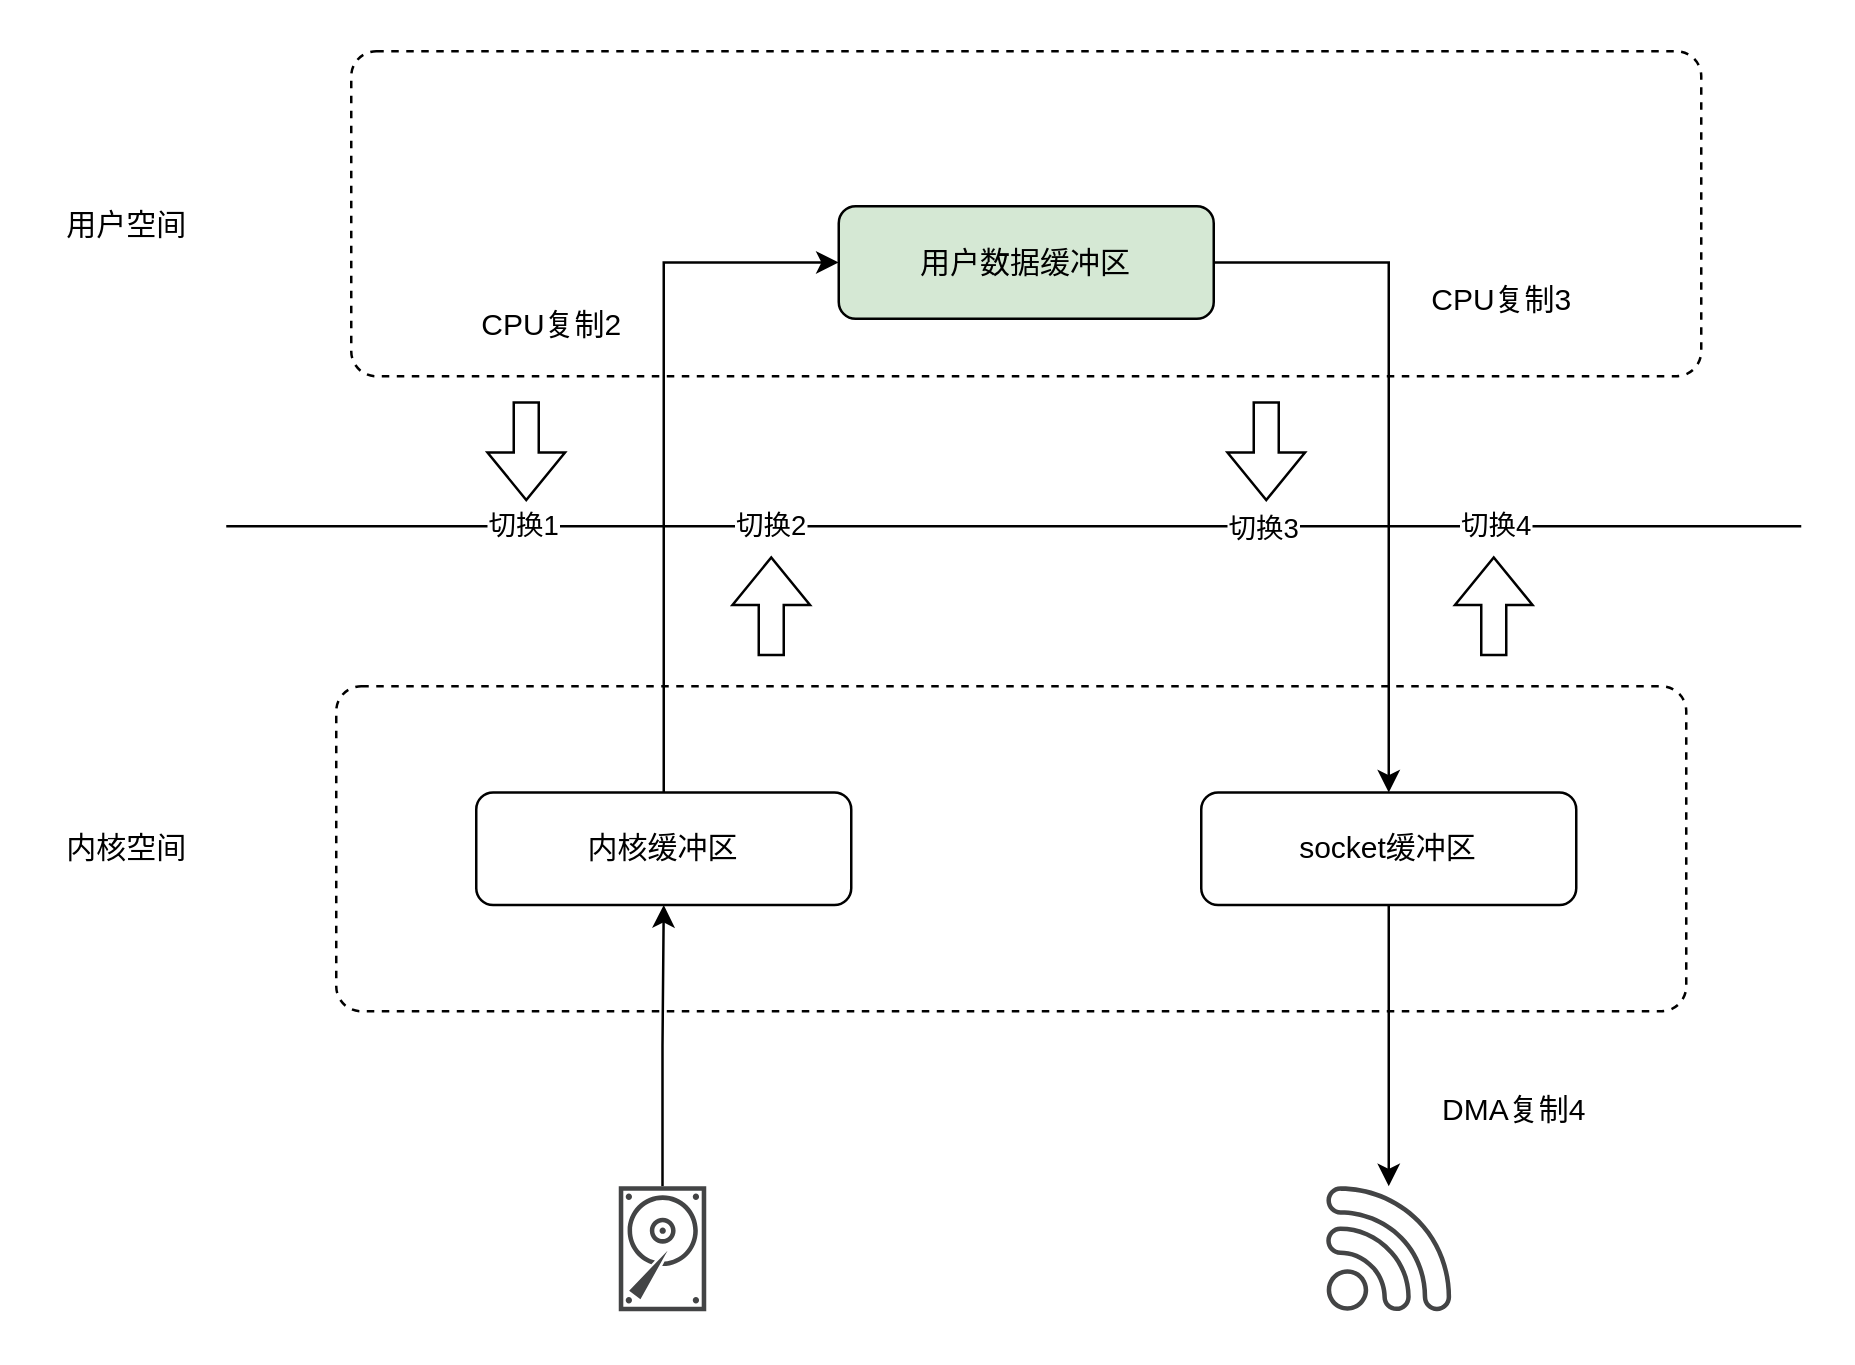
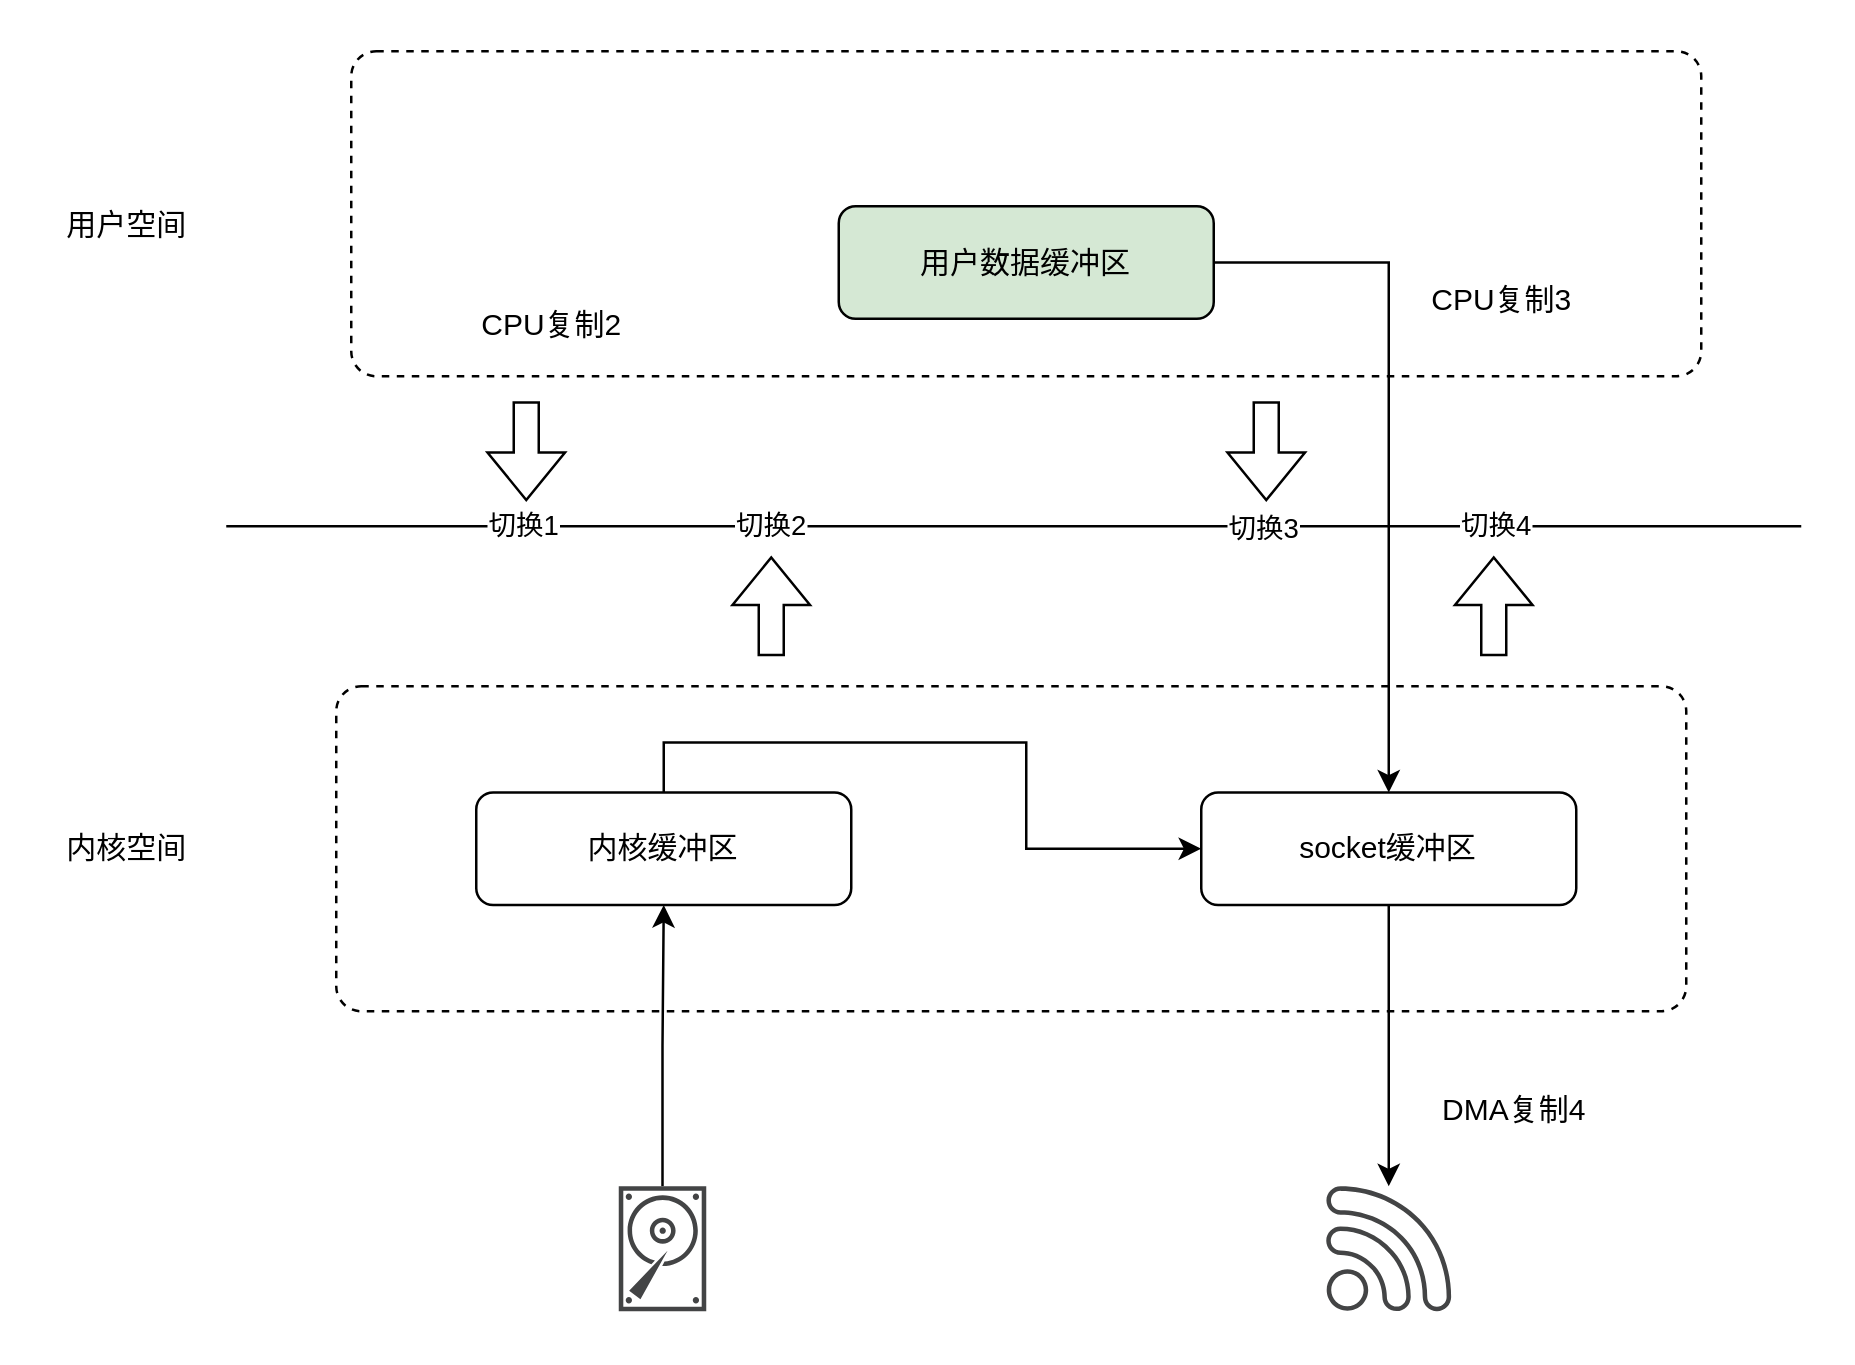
  <mxCell id="0" />
  <mxCell id="1" parent="0" />
  <mxCell id="2" value="" style="html=1;align=center;verticalAlign=top;rounded=1;absoluteArcSize=1;arcSize=20;dashed=1;" vertex="1" parent="1"><mxGeometry x="140" y="20" width="540" height="130" as="geometry" /></mxCell>
  <mxCell id="3" value="" style="html=1;align=center;verticalAlign=top;rounded=1;absoluteArcSize=1;arcSize=20;dashed=1;" vertex="1" parent="1"><mxGeometry x="134" y="274" width="540" height="130" as="geometry" /></mxCell>
  <mxCell id="4" value="" style="endArrow=none;html=1;rounded=0;" edge="1" parent="1"><mxGeometry width="50" height="50" relative="1" as="geometry"><mxPoint x="90" y="210" as="sourcePoint" /><mxPoint x="720" y="210" as="targetPoint" /></mxGeometry></mxCell>
  <mxCell id="5" value="切换1" style="edgeLabel;html=1;align=center;verticalAlign=middle;resizable=0;points=[];fontColor=#000000;" vertex="1" connectable="0" parent="4"><mxGeometry x="-0.625" y="1" relative="1" as="geometry"><mxPoint as="offset" /></mxGeometry></mxCell>
  <mxCell id="6" value="切换2" style="edgeLabel;html=1;align=center;verticalAlign=middle;resizable=0;points=[];fontColor=#000000;" vertex="1" connectable="0" parent="4"><mxGeometry x="-0.311" y="1" relative="1" as="geometry"><mxPoint as="offset" /></mxGeometry></mxCell>
  <mxCell id="7" value="切换3" style="edgeLabel;html=1;align=center;verticalAlign=middle;resizable=0;points=[];fontColor=#000000;" vertex="1" connectable="0" parent="4"><mxGeometry x="0.314" relative="1" as="geometry"><mxPoint as="offset" /></mxGeometry></mxCell>
  <mxCell id="8" value="切换4" style="edgeLabel;html=1;align=center;verticalAlign=middle;resizable=0;points=[];fontColor=#000000;" vertex="1" connectable="0" parent="4"><mxGeometry x="0.61" y="1" relative="1" as="geometry"><mxPoint as="offset" /></mxGeometry></mxCell>
  <mxCell id="9" value="用户空间" style="text;html=1;align=center;verticalAlign=middle;resizable=0;points=[];autosize=1;strokeColor=none;fillColor=none;" vertex="1" parent="1"><mxGeometry x="20" y="80" width="60" height="20" as="geometry" /></mxCell>
  <mxCell id="10" value="内核空间" style="text;html=1;align=center;verticalAlign=middle;resizable=0;points=[];autosize=1;strokeColor=none;fillColor=none;" vertex="1" parent="1"><mxGeometry x="20" y="329" width="60" height="20" as="geometry" /></mxCell>
  <mxCell id="11" style="edgeStyle=orthogonalEdgeStyle;rounded=0;orthogonalLoop=1;jettySize=auto;html=1;exitX=1;exitY=0.5;exitDx=0;exitDy=0;" edge="1" parent="1" source="12" target="16"><mxGeometry relative="1" as="geometry" /></mxCell>
  <mxCell id="12" value="用户数据缓冲区" style="rounded=1;whiteSpace=wrap;html=1;fillColor=#d5e8d4;" vertex="1" parent="1"><mxGeometry x="335" y="82" width="150" height="45" as="geometry" /></mxCell>
- <mxCell id="13" style="edgeStyle=orthogonalEdgeStyle;rounded=0;orthogonalLoop=1;jettySize=auto;html=1;exitX=0.5;exitY=0;exitDx=0;exitDy=0;entryX=0;entryY=0.5;entryDx=0;entryDy=0;" edge="1" parent="1" source="14" target="12"><mxGeometry relative="1" as="geometry" /></mxCell>
+ <mxCell id="13" style="edgeStyle=orthogonalEdgeStyle;rounded=0;orthogonalLoop=1;jettySize=auto;html=1;exitX=0.5;exitY=0;exitDx=0;exitDy=0;" edge="1" parent="1" source="14" target="16"><mxGeometry relative="1" as="geometry" /></mxCell>
  <mxCell id="14" value="内核缓冲区" style="rounded=1;whiteSpace=wrap;html=1;" vertex="1" parent="1"><mxGeometry x="190" y="316.5" width="150" height="45" as="geometry" /></mxCell>
  <mxCell id="15" value="" style="edgeStyle=orthogonalEdgeStyle;rounded=0;orthogonalLoop=1;jettySize=auto;html=1;" edge="1" parent="1" source="16" target="17"><mxGeometry relative="1" as="geometry" /></mxCell>
  <mxCell id="16" value="socket缓冲区" style="rounded=1;whiteSpace=wrap;html=1;" vertex="1" parent="1"><mxGeometry x="480" y="316.5" width="150" height="45" as="geometry" /></mxCell>
  <mxCell id="17" value="" style="sketch=0;pointerEvents=1;shadow=0;dashed=0;html=1;strokeColor=none;fillColor=#434445;aspect=fixed;labelPosition=center;verticalLabelPosition=bottom;verticalAlign=top;align=center;outlineConnect=0;shape=mxgraph.vvd.wi_fi;" vertex="1" parent="1"><mxGeometry x="530" y="474" width="50" height="50" as="geometry" /></mxCell>
  <mxCell id="18" value="" style="edgeStyle=orthogonalEdgeStyle;rounded=0;orthogonalLoop=1;jettySize=auto;html=1;" edge="1" parent="1" source="19" target="14"><mxGeometry relative="1" as="geometry" /></mxCell>
  <mxCell id="19" value="" style="sketch=0;pointerEvents=1;shadow=0;dashed=0;html=1;strokeColor=none;fillColor=#434445;aspect=fixed;labelPosition=center;verticalLabelPosition=bottom;verticalAlign=top;align=center;outlineConnect=0;shape=mxgraph.vvd.disk;" vertex="1" parent="1"><mxGeometry x="247" y="474" width="35" height="50" as="geometry" /></mxCell>
  <mxCell id="20" value="CPU复制2" style="text;html=1;align=center;verticalAlign=middle;resizable=0;points=[];autosize=1;strokeColor=none;fillColor=none;" vertex="1" parent="1"><mxGeometry x="185" y="120" width="70" height="20" as="geometry" /></mxCell>
  <mxCell id="21" value="CPU复制3" style="text;html=1;align=center;verticalAlign=middle;resizable=0;points=[];autosize=1;strokeColor=none;fillColor=none;" vertex="1" parent="1"><mxGeometry x="565" y="110" width="70" height="20" as="geometry" /></mxCell>
  <mxCell id="22" value="DMA复制4" style="text;html=1;align=center;verticalAlign=middle;resizable=0;points=[];autosize=1;strokeColor=none;fillColor=none;" vertex="1" parent="1"><mxGeometry x="570" y="434" width="70" height="20" as="geometry" /></mxCell>
  <mxCell id="23" value="" style="shape=flexArrow;endArrow=classic;html=1;rounded=0;fontColor=#000000;" edge="1" parent="1"><mxGeometry width="50" height="50" relative="1" as="geometry"><mxPoint x="210" y="160" as="sourcePoint" /><mxPoint x="210" y="200" as="targetPoint" /></mxGeometry></mxCell>
  <mxCell id="24" value="" style="shape=flexArrow;endArrow=classic;html=1;rounded=0;fontColor=#000000;" edge="1" parent="1"><mxGeometry width="50" height="50" relative="1" as="geometry"><mxPoint x="506" y="160" as="sourcePoint" /><mxPoint x="506" y="200" as="targetPoint" /></mxGeometry></mxCell>
  <mxCell id="25" value="" style="shape=flexArrow;endArrow=classic;html=1;rounded=0;fontColor=#000000;" edge="1" parent="1"><mxGeometry width="50" height="50" relative="1" as="geometry"><mxPoint x="308" y="262" as="sourcePoint" /><mxPoint x="308" y="222" as="targetPoint" /></mxGeometry></mxCell>
  <mxCell id="26" value="" style="shape=flexArrow;endArrow=classic;html=1;rounded=0;fontColor=#000000;" edge="1" parent="1"><mxGeometry width="50" height="50" relative="1" as="geometry"><mxPoint x="597" y="262" as="sourcePoint" /><mxPoint x="597" y="222" as="targetPoint" /></mxGeometry></mxCell>
